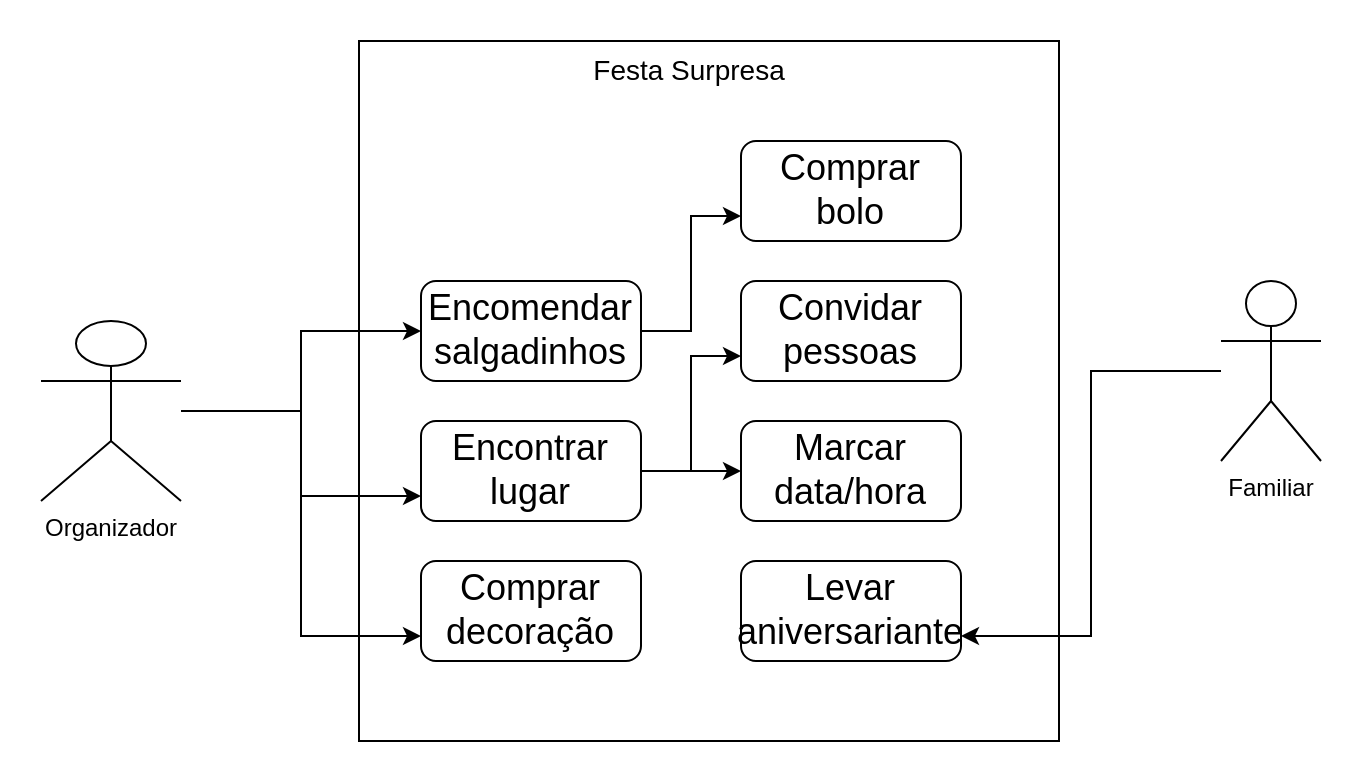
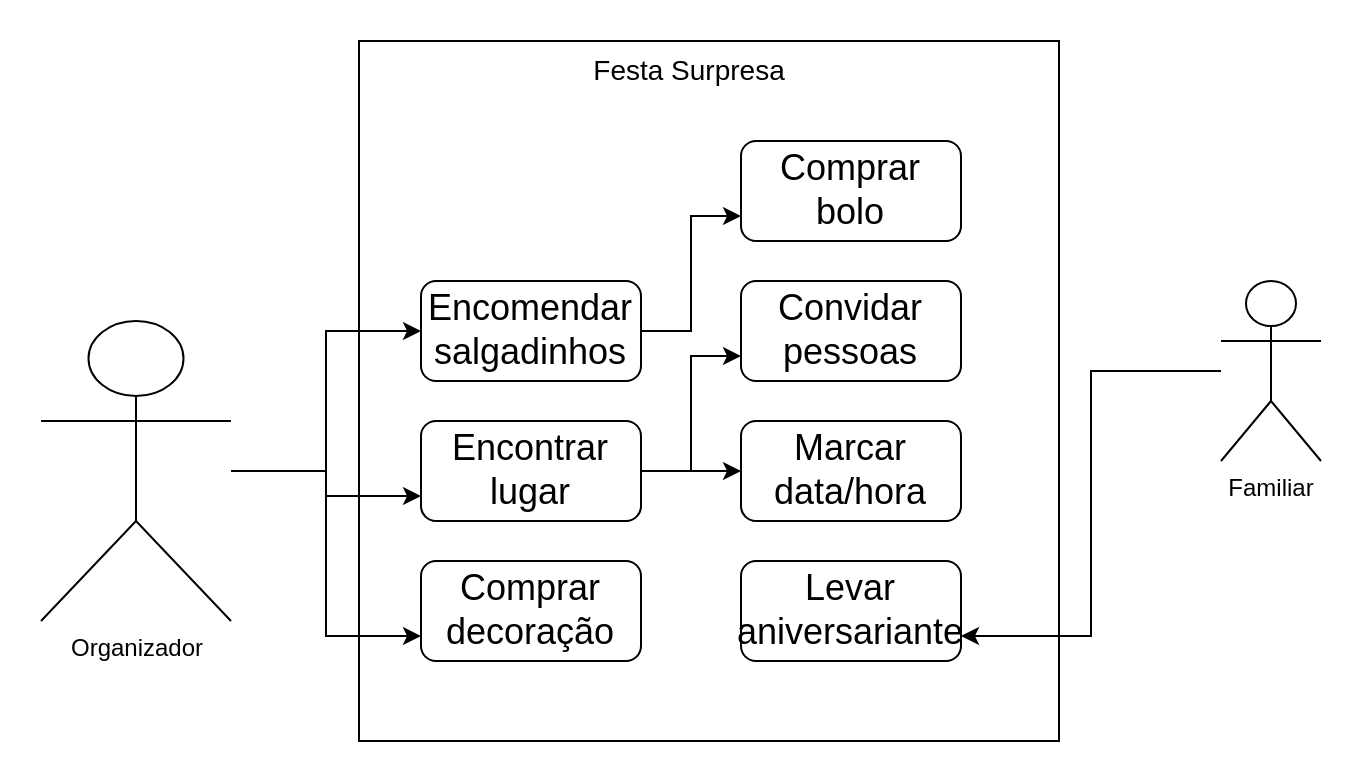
  <mxCell id="0" />
  <mxCell id="1" parent="0" />
  <mxCell id="2" value="" style="whiteSpace=wrap;html=1;aspect=fixed;" vertex="1" parent="1"><mxGeometry x="179" y="20" width="350" height="350" as="geometry" /></mxCell>
  <mxCell id="3" style="edgeStyle=orthogonalEdgeStyle;rounded=0;orthogonalLoop=1;jettySize=auto;html=1;" edge="1" parent="1" source="5" target="8"><mxGeometry relative="1" as="geometry" /></mxCell>
  <mxCell id="4" style="edgeStyle=orthogonalEdgeStyle;rounded=0;orthogonalLoop=1;jettySize=auto;html=1;entryX=0;entryY=0.75;entryDx=0;entryDy=0;" edge="1" parent="1" source="5" target="15"><mxGeometry relative="1" as="geometry" /></mxCell>
- <mxCell id="5" value="Organizador" style="shape=umlActor;verticalLabelPosition=bottom;verticalAlign=top;html=1;outlineConnect=0;" vertex="1" parent="1"><mxGeometry x="20" y="160" width="70" height="90" as="geometry" /></mxCell>
+ <mxCell id="5" value="Organizador" style="shape=umlActor;verticalLabelPosition=bottom;verticalAlign=top;html=1;outlineConnect=0;" vertex="1" parent="1"><mxGeometry x="20" y="160" width="95" height="150" as="geometry" /></mxCell>
  <mxCell id="6" value="&lt;font style=&quot;font-size: 14px;&quot;&gt;Festa Surpresa&lt;/font&gt;" style="text;html=1;align=center;verticalAlign=middle;resizable=0;points=[];autosize=1;strokeColor=none;fillColor=none;" vertex="1" parent="1"><mxGeometry x="284" y="20" width="120" height="30" as="geometry" /></mxCell>
  <mxCell id="7" style="edgeStyle=orthogonalEdgeStyle;rounded=0;orthogonalLoop=1;jettySize=auto;html=1;entryX=0;entryY=0.75;entryDx=0;entryDy=0;" edge="1" parent="1" source="8" target="10"><mxGeometry relative="1" as="geometry" /></mxCell>
  <mxCell id="8" value="&lt;font style=&quot;font-size: 18px;&quot;&gt;Encomendar salgadinhos&lt;/font&gt;" style="rounded=1;whiteSpace=wrap;html=1;" vertex="1" parent="1"><mxGeometry x="210" y="140" width="110" height="50" as="geometry" /></mxCell>
  <mxCell id="9" value="&lt;font style=&quot;font-size: 18px;&quot;&gt;Convidar pessoas&lt;/font&gt;" style="rounded=1;whiteSpace=wrap;html=1;" vertex="1" parent="1"><mxGeometry x="370" y="140" width="110" height="50" as="geometry" /></mxCell>
  <mxCell id="10" value="&lt;span style=&quot;font-size: 18px;&quot;&gt;Comprar bolo&lt;/span&gt;" style="rounded=1;whiteSpace=wrap;html=1;" vertex="1" parent="1"><mxGeometry x="370" y="70" width="110" height="50" as="geometry" /></mxCell>
  <mxCell id="11" style="edgeStyle=orthogonalEdgeStyle;rounded=0;orthogonalLoop=1;jettySize=auto;html=1;entryX=0;entryY=0.5;entryDx=0;entryDy=0;" edge="1" parent="1" source="13" target="14"><mxGeometry relative="1" as="geometry" /></mxCell>
  <mxCell id="12" style="edgeStyle=orthogonalEdgeStyle;rounded=0;orthogonalLoop=1;jettySize=auto;html=1;entryX=0;entryY=0.75;entryDx=0;entryDy=0;" edge="1" parent="1" source="13" target="9"><mxGeometry relative="1" as="geometry" /></mxCell>
  <mxCell id="13" value="&lt;span style=&quot;font-size: 18px;&quot;&gt;Encontrar lugar&lt;/span&gt;" style="rounded=1;whiteSpace=wrap;html=1;" vertex="1" parent="1"><mxGeometry x="210" y="210" width="110" height="50" as="geometry" /></mxCell>
  <mxCell id="14" value="&lt;font style=&quot;font-size: 18px;&quot;&gt;Marcar data/hora&lt;/font&gt;" style="rounded=1;whiteSpace=wrap;html=1;" vertex="1" parent="1"><mxGeometry x="370" y="210" width="110" height="50" as="geometry" /></mxCell>
  <mxCell id="15" value="&lt;span style=&quot;font-size: 18px;&quot;&gt;Comprar decoração&lt;/span&gt;" style="rounded=1;whiteSpace=wrap;html=1;" vertex="1" parent="1"><mxGeometry x="210" y="280" width="110" height="50" as="geometry" /></mxCell>
  <mxCell id="16" style="edgeStyle=orthogonalEdgeStyle;rounded=0;orthogonalLoop=1;jettySize=auto;html=1;entryX=0;entryY=0.75;entryDx=0;entryDy=0;" edge="1" parent="1" source="5" target="13"><mxGeometry relative="1" as="geometry" /></mxCell>
  <mxCell id="17" style="edgeStyle=orthogonalEdgeStyle;rounded=0;orthogonalLoop=1;jettySize=auto;html=1;entryX=1;entryY=0.75;entryDx=0;entryDy=0;" edge="1" parent="1" source="18" target="19"><mxGeometry relative="1" as="geometry" /></mxCell>
  <mxCell id="18" value="Familiar" style="shape=umlActor;verticalLabelPosition=bottom;verticalAlign=top;html=1;outlineConnect=0;" vertex="1" parent="1"><mxGeometry x="610" y="140" width="50" height="90" as="geometry" /></mxCell>
  <mxCell id="19" value="&lt;span style=&quot;font-size: 18px;&quot;&gt;Levar aniversariante&lt;/span&gt;" style="rounded=1;whiteSpace=wrap;html=1;" vertex="1" parent="1"><mxGeometry x="370" y="280" width="110" height="50" as="geometry" /></mxCell>
